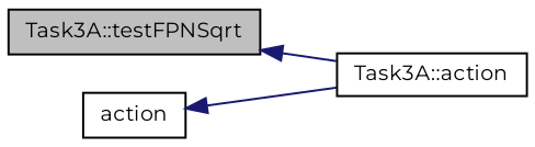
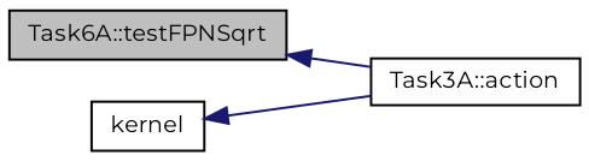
  digraph {
    fontname=Montserrat
    rankdir=LR
    node [color=black fontname=Montserrat fontsize=10 shape=record]
    edge [color=midnightblue dir=back fontname=Montserrat fontsize=10 labelfontname=FreeSans labelfontsize=10 style=solid]
-   n1 [fillcolor=grey75 fontcolor=black height=0.2 label="Task3A::testFPNSqrt" style=filled width=0.4]
+   n1 [fillcolor=grey75 fontcolor=black height=0.2 label="Task6A::testFPNSqrt" style=filled width=0.4]
    n2 [height=0.2 label="Task3A::action" width=0.4]
-   n3 [height=0.2 label=action width=0.4]
+   n3 [height=0.2 label=kernel width=0.4]
    n1 -> n2
    n3 -> n2
  }
